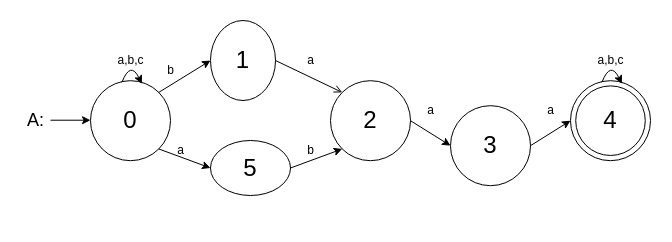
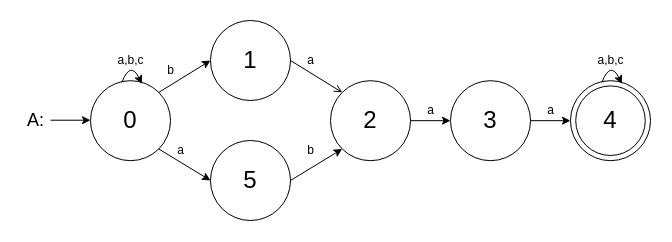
  <mxCell id="0" />
  <mxCell id="1" parent="0" />
  <mxCell id="2" value="&lt;font style=&quot;font-size: 24px&quot;&gt;0&lt;/font&gt;" style="ellipse;whiteSpace=wrap;html=1;aspect=fixed;" parent="1" vertex="1"><mxGeometry x="90" y="80.18" width="80" height="80" as="geometry" /></mxCell>
- <mxCell id="3" value="&lt;font style=&quot;font-size: 24px&quot;&gt;1&lt;/font&gt;" style="ellipse;whiteSpace=wrap;html=1;aspect=fixed;" parent="1" vertex="1"><mxGeometry x="210" y="20" width="65" height="80" as="geometry" /></mxCell>
+ <mxCell id="3" value="&lt;font style=&quot;font-size: 24px&quot;&gt;1&lt;/font&gt;" style="ellipse;whiteSpace=wrap;html=1;aspect=fixed;" parent="1" vertex="1"><mxGeometry x="210" y="20" width="80" height="80" as="geometry" /></mxCell>
  <mxCell id="4" value="&lt;font style=&quot;font-size: 24px&quot;&gt;2&lt;/font&gt;" style="ellipse;whiteSpace=wrap;html=1;aspect=fixed;" parent="1" vertex="1"><mxGeometry x="330" y="80.18" width="80" height="80" as="geometry" /></mxCell>
- <mxCell id="5" value="&lt;font style=&quot;font-size: 24px&quot;&gt;5&lt;/font&gt;" style="ellipse;whiteSpace=wrap;html=1;aspect=fixed;" parent="1" vertex="1"><mxGeometry x="210" y="140" width="80" height="55" as="geometry" /></mxCell>
+ <mxCell id="5" value="&lt;font style=&quot;font-size: 24px&quot;&gt;5&lt;/font&gt;" style="ellipse;whiteSpace=wrap;html=1;aspect=fixed;" parent="1" vertex="1"><mxGeometry x="210" y="140" width="80" height="80" as="geometry" /></mxCell>
  <mxCell id="6" value="" style="endArrow=classic;html=1;" parent="1" edge="1"><mxGeometry width="50" height="50" relative="1" as="geometry"><mxPoint x="50" y="119.71" as="sourcePoint" /><mxPoint x="90" y="119.71" as="targetPoint" /></mxGeometry></mxCell>
  <mxCell id="7" value="" style="endArrow=classic;html=1;exitX=1;exitY=0;exitDx=0;exitDy=0;entryX=0;entryY=0.5;entryDx=0;entryDy=0;" parent="1" source="2" target="3" edge="1"><mxGeometry width="50" height="50" relative="1" as="geometry"><mxPoint x="130" y="150" as="sourcePoint" /><mxPoint x="180" y="100" as="targetPoint" /></mxGeometry></mxCell>
  <mxCell id="8" value="" style="endArrow=classic;html=1;exitX=0.392;exitY=0.021;exitDx=0;exitDy=0;entryX=0.642;entryY=0.038;entryDx=0;entryDy=0;entryPerimeter=0;exitPerimeter=0;curved=1;" parent="1" source="2" target="2" edge="1"><mxGeometry width="50" height="50" relative="1" as="geometry"><mxPoint x="70" y="120" as="sourcePoint" /><mxPoint x="120" y="70" as="targetPoint" /><Array as="points"><mxPoint x="130" y="60" /></Array></mxGeometry></mxCell>
  <mxCell id="9" value="a,b,c" style="text;html=1;align=center;verticalAlign=middle;resizable=0;points=[];autosize=1;" parent="1" vertex="1"><mxGeometry x="110" y="50" width="40" height="20" as="geometry" /></mxCell>
  <mxCell id="10" value="" style="endArrow=open;html=1;exitX=1;exitY=0.5;exitDx=0;exitDy=0;entryX=0;entryY=0;entryDx=0;entryDy=0;" parent="1" source="3" target="4" edge="1"><mxGeometry width="50" height="50" relative="1" as="geometry"><mxPoint x="280" y="70" as="sourcePoint" /><mxPoint x="330" y="20" as="targetPoint" /></mxGeometry></mxCell>
  <mxCell id="11" value="a" style="text;html=1;align=center;verticalAlign=middle;resizable=0;points=[];autosize=1;" parent="1" vertex="1"><mxGeometry x="420" y="100" width="20" height="20" as="geometry" /></mxCell>
- <mxCell id="12" value="&lt;font style=&quot;font-size: 24px&quot;&gt;3&lt;/font&gt;" style="ellipse;whiteSpace=wrap;html=1;aspect=fixed;" parent="1" vertex="1"><mxGeometry x="450" y="105.18" width="80" height="80" as="geometry" /></mxCell>
+ <mxCell id="12" value="&lt;font style=&quot;font-size: 24px&quot;&gt;3&lt;/font&gt;" style="ellipse;whiteSpace=wrap;html=1;aspect=fixed;" parent="1" vertex="1"><mxGeometry x="450" y="80.18" width="80" height="80" as="geometry" /></mxCell>
  <mxCell id="13" value="&lt;font style=&quot;font-size: 18px&quot;&gt;A:&lt;/font&gt;" style="text;html=1;align=center;verticalAlign=middle;resizable=0;points=[];autosize=1;" vertex="1" parent="1"><mxGeometry x="20" y="110.18" width="30" height="20" as="geometry" /></mxCell>
  <mxCell id="14" value="" style="ellipse;whiteSpace=wrap;html=1;aspect=fixed;" vertex="1" parent="1"><mxGeometry x="570" y="80.18" width="80" height="80" as="geometry" /></mxCell>
  <mxCell id="15" value="" style="endArrow=classic;html=1;exitX=0.392;exitY=0.021;exitDx=0;exitDy=0;entryX=0.642;entryY=0.038;entryDx=0;entryDy=0;entryPerimeter=0;exitPerimeter=0;curved=1;" edge="1" parent="1" source="14" target="14"><mxGeometry width="50" height="50" relative="1" as="geometry"><mxPoint x="550" y="120" as="sourcePoint" /><mxPoint x="600" y="70" as="targetPoint" /><Array as="points"><mxPoint x="610" y="60" /></Array></mxGeometry></mxCell>
  <mxCell id="16" value="a,b,c" style="text;html=1;align=center;verticalAlign=middle;resizable=0;points=[];autosize=1;" vertex="1" parent="1"><mxGeometry x="590" y="50" width="40" height="20" as="geometry" /></mxCell>
  <mxCell id="17" value="" style="endArrow=classic;html=1;exitX=1;exitY=1;exitDx=0;exitDy=0;entryX=0;entryY=0.5;entryDx=0;entryDy=0;" edge="1" parent="1" source="2" target="5"><mxGeometry width="50" height="50" relative="1" as="geometry"><mxPoint x="310" y="130" as="sourcePoint" /><mxPoint x="360" y="80" as="targetPoint" /></mxGeometry></mxCell>
  <mxCell id="18" value="" style="endArrow=classic;html=1;exitX=1;exitY=0.5;exitDx=0;exitDy=0;entryX=0;entryY=1;entryDx=0;entryDy=0;" edge="1" parent="1" source="5" target="4"><mxGeometry width="50" height="50" relative="1" as="geometry"><mxPoint x="310" y="130" as="sourcePoint" /><mxPoint x="360" y="80" as="targetPoint" /></mxGeometry></mxCell>
  <mxCell id="19" value="" style="endArrow=classic;html=1;exitX=1;exitY=0.5;exitDx=0;exitDy=0;entryX=0;entryY=0.5;entryDx=0;entryDy=0;" edge="1" parent="1" source="4" target="12"><mxGeometry width="50" height="50" relative="1" as="geometry"><mxPoint x="410" y="190" as="sourcePoint" /><mxPoint x="460" y="140" as="targetPoint" /></mxGeometry></mxCell>
  <mxCell id="20" value="&lt;font style=&quot;font-size: 24px&quot;&gt;4&lt;/font&gt;" style="ellipse;whiteSpace=wrap;html=1;aspect=fixed;" vertex="1" parent="1"><mxGeometry x="575.22" y="85.4" width="69.56" height="69.56" as="geometry" /></mxCell>
  <mxCell id="21" value="" style="endArrow=classic;html=1;entryX=0;entryY=0.5;entryDx=0;entryDy=0;exitX=1;exitY=0.5;exitDx=0;exitDy=0;" edge="1" parent="1" source="12" target="14"><mxGeometry width="50" height="50" relative="1" as="geometry"><mxPoint x="550" y="130" as="sourcePoint" /><mxPoint x="550" y="150" as="targetPoint" /></mxGeometry></mxCell>
  <mxCell id="22" value="a" style="text;html=1;align=center;verticalAlign=middle;resizable=0;points=[];autosize=1;" vertex="1" parent="1"><mxGeometry x="540" y="100" width="20" height="20" as="geometry" /></mxCell>
  <mxCell id="23" value="b" style="text;html=1;align=center;verticalAlign=middle;resizable=0;points=[];autosize=1;" vertex="1" parent="1"><mxGeometry x="160" y="60" width="20" height="20" as="geometry" /></mxCell>
  <mxCell id="24" value="a" style="text;html=1;align=center;verticalAlign=middle;resizable=0;points=[];autosize=1;" vertex="1" parent="1"><mxGeometry x="170" y="140" width="20" height="20" as="geometry" /></mxCell>
  <mxCell id="25" value="b" style="text;html=1;align=center;verticalAlign=middle;resizable=0;points=[];autosize=1;" vertex="1" parent="1"><mxGeometry x="300" y="140" width="20" height="20" as="geometry" /></mxCell>
  <mxCell id="26" value="a" style="text;html=1;align=center;verticalAlign=middle;resizable=0;points=[];autosize=1;" vertex="1" parent="1"><mxGeometry x="300" y="50" width="20" height="20" as="geometry" /></mxCell>
